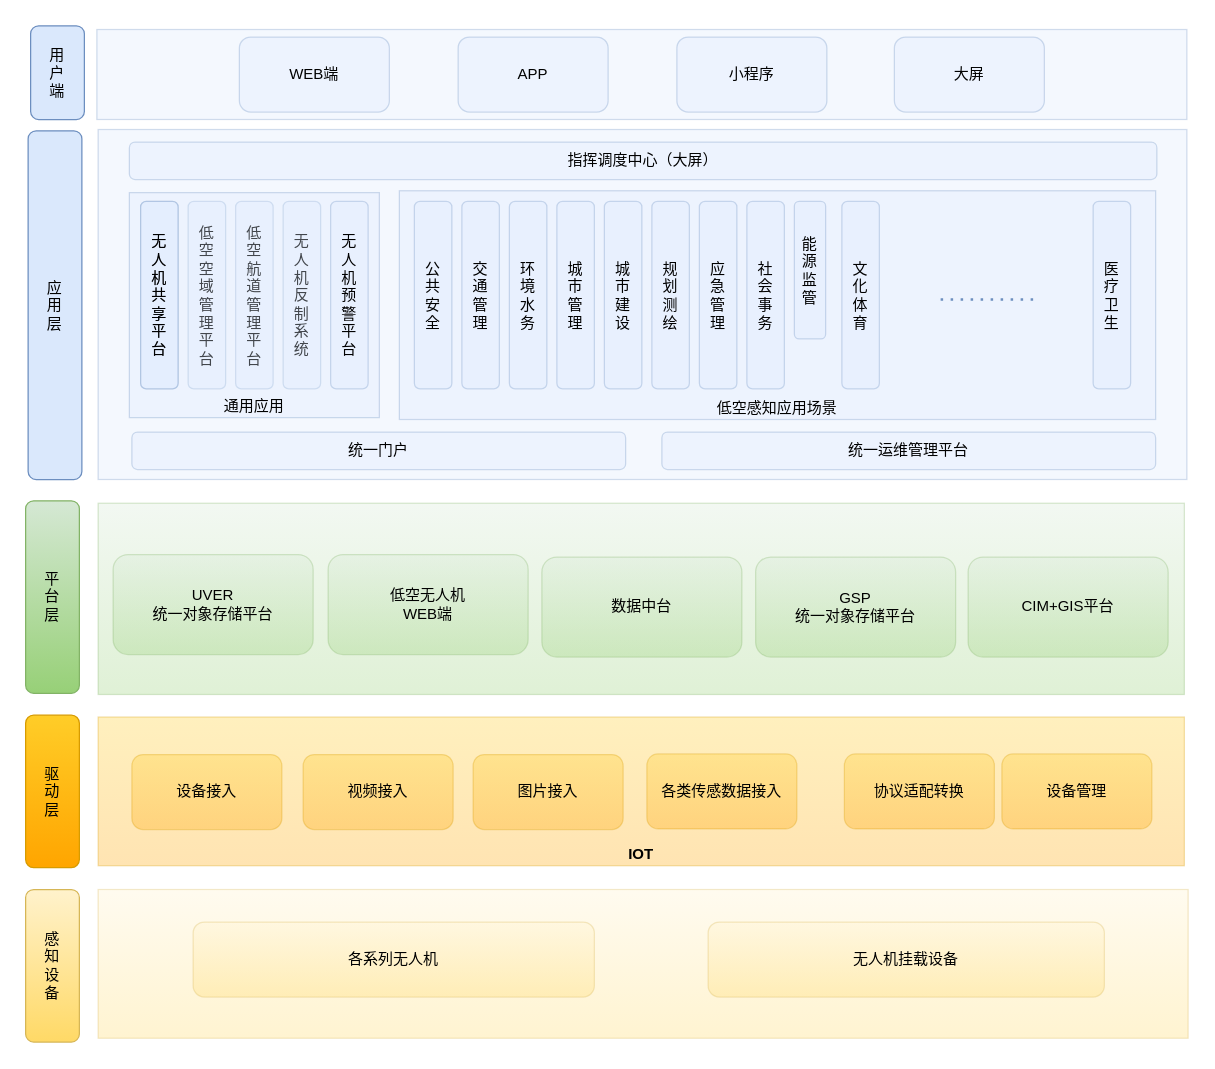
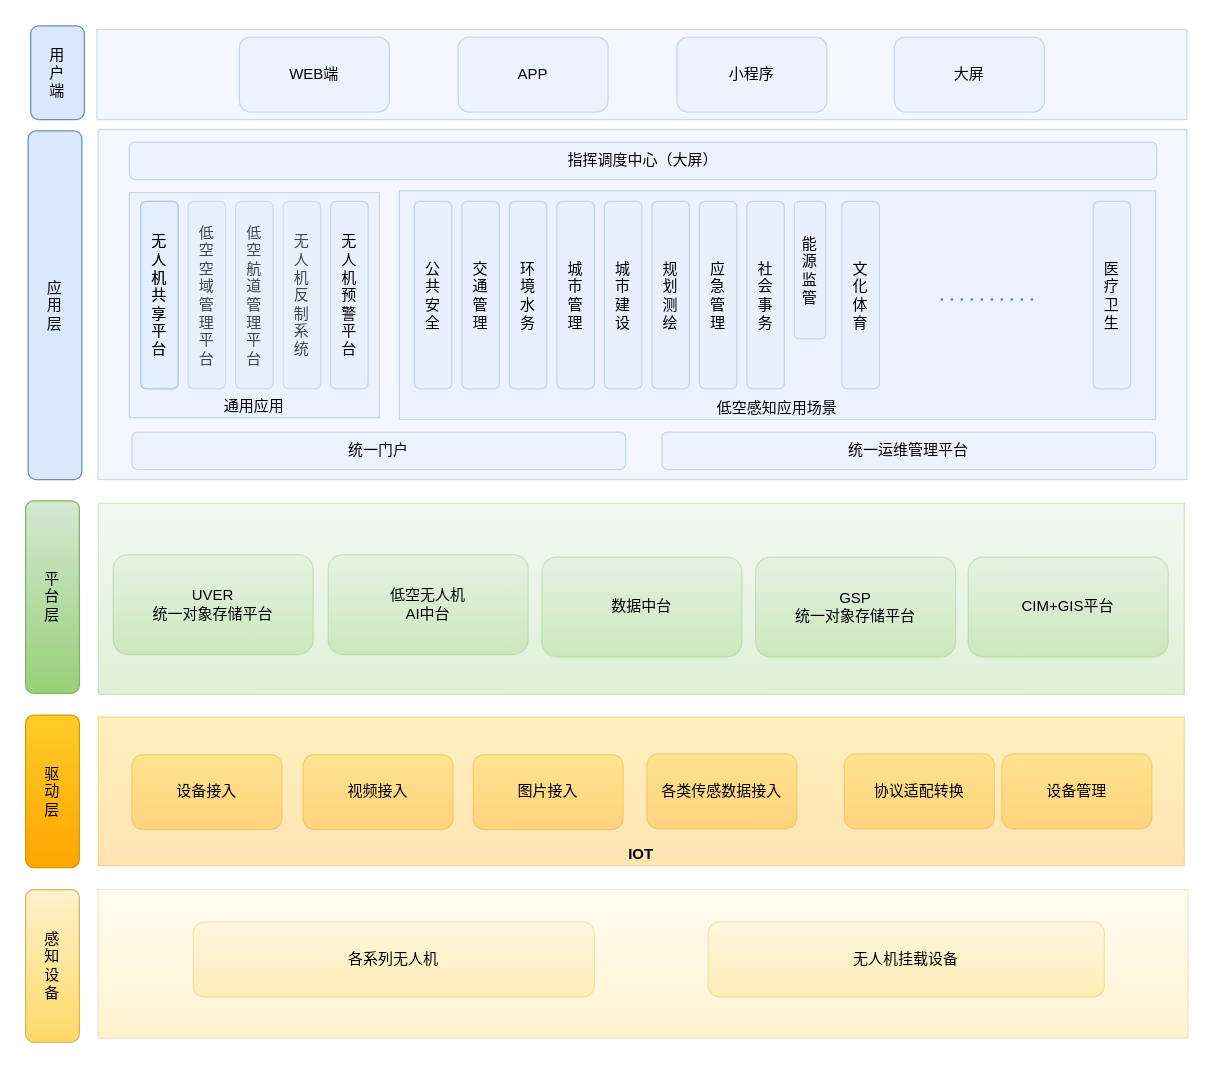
  <mxCell id="0" />
  <mxCell id="1" parent="0" />
  <mxCell id="2" value="" style="rounded=0;whiteSpace=wrap;html=1;verticalAlign=bottom;opacity=30;fillColor=#d5e8d4;gradientColor=#97d077;strokeColor=#82b366;" parent="1" vertex="1"><mxGeometry x="78" y="402" width="869" height="153" as="geometry" /></mxCell>
  <mxCell id="3" value="感&lt;br&gt;知&lt;br&gt;设&lt;br&gt;备" style="rounded=1;whiteSpace=wrap;html=1;fillColor=#fff2cc;strokeColor=#d6b656;gradientColor=#ffd966;" parent="1" vertex="1"><mxGeometry x="20" y="711" width="43" height="122" as="geometry" /></mxCell>
  <mxCell id="4" value="" style="rounded=0;whiteSpace=wrap;html=1;glass=0;opacity=30;fillColor=#fff2cc;strokeColor=#d6b656;gradientColor=#ffd966;" parent="1" vertex="1"><mxGeometry x="78" y="711" width="872" height="119" as="geometry" /></mxCell>
  <mxCell id="5" value="驱&lt;br&gt;动&lt;br&gt;层" style="rounded=1;whiteSpace=wrap;html=1;fillColor=#ffcd28;strokeColor=#d79b00;gradientColor=#ffa500;" parent="1" vertex="1"><mxGeometry x="20" y="571.5" width="43" height="122" as="geometry" /></mxCell>
  <mxCell id="6" value="各系列无人机" style="rounded=1;whiteSpace=wrap;html=1;opacity=30;fillColor=#fff2cc;strokeColor=#d6b656;gradientColor=#ffd966;" parent="1" vertex="1"><mxGeometry x="154" y="737" width="321" height="60" as="geometry" /></mxCell>
  <mxCell id="7" value="无人机挂载设备" style="rounded=1;whiteSpace=wrap;html=1;opacity=30;fillColor=#fff2cc;strokeColor=#d6b656;gradientColor=#ffd966;" parent="1" vertex="1"><mxGeometry x="566" y="737" width="317" height="60" as="geometry" /></mxCell>
  <mxCell id="8" value="&lt;b&gt;IOT&lt;/b&gt;" style="rounded=0;whiteSpace=wrap;html=1;verticalAlign=bottom;opacity=30;fillColor=#ffcd28;gradientColor=#ffa500;strokeColor=#d79b00;" parent="1" vertex="1"><mxGeometry x="78" y="573" width="869" height="119" as="geometry" /></mxCell>
  <mxCell id="9" value="平&lt;br&gt;台&lt;br&gt;层" style="rounded=1;whiteSpace=wrap;html=1;fillColor=#d5e8d4;strokeColor=#82b366;gradientColor=#97d077;" parent="1" vertex="1"><mxGeometry x="20" y="400" width="43" height="154" as="geometry" /></mxCell>
  <mxCell id="10" value="设备接入" style="rounded=1;whiteSpace=wrap;html=1;opacity=30;fillColor=#ffcd28;gradientColor=#ffa500;strokeColor=#d79b00;" parent="1" vertex="1"><mxGeometry x="105" y="603" width="120" height="60" as="geometry" /></mxCell>
  <mxCell id="11" value="协议适配转换" style="rounded=1;whiteSpace=wrap;html=1;opacity=30;fillColor=#ffcd28;gradientColor=#ffa500;strokeColor=#d79b00;" parent="1" vertex="1"><mxGeometry x="675" y="602.5" width="120" height="60" as="geometry" /></mxCell>
  <mxCell id="12" value="视频接入" style="rounded=1;whiteSpace=wrap;html=1;opacity=30;fillColor=#ffcd28;gradientColor=#ffa500;strokeColor=#d79b00;" parent="1" vertex="1"><mxGeometry x="242" y="603" width="120" height="60" as="geometry" /></mxCell>
  <mxCell id="13" value="各类传感数据接入" style="rounded=1;whiteSpace=wrap;html=1;opacity=30;fillColor=#ffcd28;gradientColor=#ffa500;strokeColor=#d79b00;" parent="1" vertex="1"><mxGeometry x="517" y="602.5" width="120" height="60" as="geometry" /></mxCell>
  <mxCell id="14" value="图片接入" style="rounded=1;whiteSpace=wrap;html=1;opacity=30;fillColor=#ffcd28;gradientColor=#ffa500;strokeColor=#d79b00;" parent="1" vertex="1"><mxGeometry x="378" y="603" width="120" height="60" as="geometry" /></mxCell>
  <mxCell id="15" value="设备管理" style="rounded=1;whiteSpace=wrap;html=1;opacity=30;fillColor=#ffcd28;gradientColor=#ffa500;strokeColor=#d79b00;" parent="1" vertex="1"><mxGeometry x="801" y="602.5" width="120" height="60" as="geometry" /></mxCell>
  <mxCell id="16" value="GSP&lt;br&gt;统一对象存储平台" style="rounded=1;whiteSpace=wrap;html=1;opacity=30;fillColor=#d5e8d4;gradientColor=#97d077;strokeColor=#82b366;" parent="1" vertex="1"><mxGeometry x="604" y="445" width="160" height="80" as="geometry" /></mxCell>
  <mxCell id="17" value="UVER&lt;br&gt;统一对象存储平台" style="rounded=1;whiteSpace=wrap;html=1;opacity=30;fillColor=#d5e8d4;gradientColor=#97d077;strokeColor=#82b366;" parent="1" vertex="1"><mxGeometry x="90" y="443" width="160" height="80" as="geometry" /></mxCell>
  <mxCell id="18" value="应&lt;br&gt;用&lt;br&gt;层" style="rounded=1;whiteSpace=wrap;html=1;fillColor=#dae8fc;strokeColor=#6c8ebf;" parent="1" vertex="1"><mxGeometry x="22" y="104" width="43" height="279" as="geometry" /></mxCell>
  <mxCell id="19" value="" style="rounded=0;whiteSpace=wrap;html=1;verticalAlign=bottom;opacity=30;fillColor=#dae8fc;strokeColor=#6c8ebf;" parent="1" vertex="1"><mxGeometry x="78" y="103" width="871" height="280" as="geometry" /></mxCell>
  <mxCell id="20" value="统一门户" style="rounded=1;whiteSpace=wrap;html=1;opacity=30;fillColor=#dae8fc;strokeColor=#6c8ebf;" parent="1" vertex="1"><mxGeometry x="105" y="345" width="395" height="30" as="geometry" /></mxCell>
  <mxCell id="21" value="统一运维管理平台" style="rounded=1;whiteSpace=wrap;html=1;opacity=30;fillColor=#dae8fc;strokeColor=#6c8ebf;" parent="1" vertex="1"><mxGeometry x="529" y="345" width="395" height="30" as="geometry" /></mxCell>
  <mxCell id="22" value="无&lt;br&gt;人&lt;br&gt;机&lt;br&gt;共&lt;br&gt;享&lt;br&gt;平&lt;br&gt;台" style="rounded=1;whiteSpace=wrap;html=1;opacity=30;fillColor=#dae8fc;strokeColor=#6c8ebf;" parent="1" vertex="1"><mxGeometry x="112" y="160.5" width="30" height="150" as="geometry" /></mxCell>
  <mxCell id="23" value="低&lt;br&gt;空&lt;br&gt;空&lt;br&gt;域&lt;br&gt;管&lt;br&gt;理&lt;br&gt;平&lt;br&gt;台" style="rounded=1;whiteSpace=wrap;html=1;opacity=30;fillColor=#dae8fc;strokeColor=#6c8ebf;" parent="1" vertex="1"><mxGeometry x="150" y="160.5" width="30" height="150" as="geometry" /></mxCell>
  <mxCell id="24" value="低&lt;br&gt;空&lt;br&gt;航&lt;br&gt;道&lt;br&gt;管&lt;br&gt;理&lt;br&gt;平&lt;br&gt;台" style="rounded=1;whiteSpace=wrap;html=1;opacity=30;fillColor=#dae8fc;strokeColor=#6c8ebf;" parent="1" vertex="1"><mxGeometry x="188" y="160.5" width="30" height="150" as="geometry" /></mxCell>
  <mxCell id="25" value="无&lt;br&gt;人&lt;br&gt;机&lt;br&gt;反&lt;br&gt;制&lt;br&gt;系&lt;br&gt;统" style="rounded=1;whiteSpace=wrap;html=1;opacity=30;fillColor=#dae8fc;strokeColor=#6c8ebf;" parent="1" vertex="1"><mxGeometry x="226" y="160.5" width="30" height="150" as="geometry" /></mxCell>
- <mxCell id="26" value="低空无人机&lt;br&gt;WEB端" style="rounded=1;whiteSpace=wrap;html=1;opacity=30;fillColor=#d5e8d4;gradientColor=#97d077;strokeColor=#82b366;" parent="1" vertex="1"><mxGeometry x="262" y="443" width="160" height="80" as="geometry" /></mxCell>
+ <mxCell id="26" value="低空无人机&lt;br&gt;AI中台" style="rounded=1;whiteSpace=wrap;html=1;opacity=30;fillColor=#d5e8d4;gradientColor=#97d077;strokeColor=#82b366;" parent="1" vertex="1"><mxGeometry x="262" y="443" width="160" height="80" as="geometry" /></mxCell>
  <mxCell id="27" value="数据中台" style="rounded=1;whiteSpace=wrap;html=1;opacity=30;fillColor=#d5e8d4;gradientColor=#97d077;strokeColor=#82b366;" parent="1" vertex="1"><mxGeometry x="433" y="445" width="160" height="80" as="geometry" /></mxCell>
  <mxCell id="28" value="CIM+GIS平台" style="rounded=1;whiteSpace=wrap;html=1;opacity=30;fillColor=#d5e8d4;gradientColor=#97d077;strokeColor=#82b366;" parent="1" vertex="1"><mxGeometry x="774" y="445" width="160" height="80" as="geometry" /></mxCell>
  <mxCell id="29" value="指挥调度中心（大屏）" style="rounded=1;whiteSpace=wrap;html=1;opacity=30;fillColor=#dae8fc;strokeColor=#6c8ebf;" parent="1" vertex="1"><mxGeometry x="103" y="113" width="822" height="30" as="geometry" /></mxCell>
  <mxCell id="30" value="用&lt;br&gt;户&lt;br&gt;端" style="rounded=1;whiteSpace=wrap;html=1;fillColor=#dae8fc;strokeColor=#6c8ebf;" parent="1" vertex="1"><mxGeometry x="24" y="20" width="43" height="75" as="geometry" /></mxCell>
  <mxCell id="31" value="" style="rounded=0;whiteSpace=wrap;html=1;glass=0;opacity=30;fillColor=#dae8fc;strokeColor=#6c8ebf;" parent="1" vertex="1"><mxGeometry x="77" y="23" width="872" height="72" as="geometry" /></mxCell>
  <mxCell id="32" value="通用应用" style="rounded=0;whiteSpace=wrap;html=1;opacity=30;verticalAlign=bottom;fillColor=#dae8fc;strokeColor=#6c8ebf;" parent="1" vertex="1"><mxGeometry x="103" y="153.5" width="200" height="180" as="geometry" /></mxCell>
  <mxCell id="33" value="WEB端" style="rounded=1;whiteSpace=wrap;html=1;opacity=30;fillColor=#dae8fc;strokeColor=#6c8ebf;" parent="1" vertex="1"><mxGeometry x="191" y="29" width="120" height="60" as="geometry" /></mxCell>
  <mxCell id="34" value="APP" style="rounded=1;whiteSpace=wrap;html=1;opacity=30;fillColor=#dae8fc;strokeColor=#6c8ebf;" parent="1" vertex="1"><mxGeometry x="366" y="29" width="120" height="60" as="geometry" /></mxCell>
  <mxCell id="35" value="小程序" style="rounded=1;whiteSpace=wrap;html=1;opacity=30;fillColor=#dae8fc;strokeColor=#6c8ebf;" parent="1" vertex="1"><mxGeometry x="541" y="29" width="120" height="60" as="geometry" /></mxCell>
  <mxCell id="36" value="大屏" style="rounded=1;whiteSpace=wrap;html=1;opacity=30;fillColor=#dae8fc;strokeColor=#6c8ebf;" parent="1" vertex="1"><mxGeometry x="715" y="29" width="120" height="60" as="geometry" /></mxCell>
  <mxCell id="37" value="无&lt;br&gt;人&lt;br&gt;机&lt;br&gt;预&lt;br&gt;警&lt;br&gt;平&lt;br&gt;台" style="rounded=1;whiteSpace=wrap;html=1;opacity=30;fillColor=#dae8fc;strokeColor=#6c8ebf;" parent="1" vertex="1"><mxGeometry x="264" y="160.5" width="30" height="150" as="geometry" /></mxCell>
  <mxCell id="38" value="低空感知应用场景" style="rounded=0;whiteSpace=wrap;html=1;opacity=30;verticalAlign=bottom;fillColor=#dae8fc;strokeColor=#6c8ebf;" parent="1" vertex="1"><mxGeometry x="319" y="152" width="605" height="183" as="geometry" /></mxCell>
  <mxCell id="39" value="无&lt;br&gt;人&lt;br&gt;机&lt;br&gt;共&lt;br&gt;享&lt;br&gt;平&lt;br&gt;台" style="rounded=1;whiteSpace=wrap;html=1;opacity=30;fillColor=#dae8fc;strokeColor=#6c8ebf;" parent="1" vertex="1"><mxGeometry x="112" y="160.5" width="30" height="150" as="geometry" /></mxCell>
  <mxCell id="40" value="交&lt;br&gt;通&lt;br&gt;管&lt;br&gt;理" style="rounded=1;whiteSpace=wrap;html=1;opacity=30;fillColor=#dae8fc;strokeColor=#6c8ebf;" parent="1" vertex="1"><mxGeometry x="369" y="160.5" width="30" height="150" as="geometry" /></mxCell>
  <mxCell id="41" value="环&lt;br&gt;境&lt;br&gt;水&lt;br&gt;务" style="rounded=1;whiteSpace=wrap;html=1;opacity=30;fillColor=#dae8fc;strokeColor=#6c8ebf;" parent="1" vertex="1"><mxGeometry x="407" y="160.5" width="30" height="150" as="geometry" /></mxCell>
  <mxCell id="42" value="城&lt;br&gt;市&lt;br&gt;管&lt;br&gt;理" style="rounded=1;whiteSpace=wrap;html=1;opacity=30;fillColor=#dae8fc;strokeColor=#6c8ebf;" parent="1" vertex="1"><mxGeometry x="445" y="160.5" width="30" height="150" as="geometry" /></mxCell>
  <mxCell id="43" value="城&lt;br&gt;市&lt;br&gt;建&lt;br&gt;设" style="rounded=1;whiteSpace=wrap;html=1;opacity=30;fillColor=#dae8fc;strokeColor=#6c8ebf;" parent="1" vertex="1"><mxGeometry x="483" y="160.5" width="30" height="150" as="geometry" /></mxCell>
  <mxCell id="44" value="公&lt;br&gt;共&lt;br&gt;安&lt;br&gt;全" style="rounded=1;whiteSpace=wrap;html=1;opacity=30;fillColor=#dae8fc;strokeColor=#6c8ebf;" parent="1" vertex="1"><mxGeometry x="331" y="160.5" width="30" height="150" as="geometry" /></mxCell>
  <mxCell id="45" value="应&lt;br&gt;急&lt;br&gt;管&lt;br&gt;理" style="rounded=1;whiteSpace=wrap;html=1;opacity=30;fillColor=#dae8fc;strokeColor=#6c8ebf;" parent="1" vertex="1"><mxGeometry x="559" y="160.5" width="30" height="150" as="geometry" /></mxCell>
  <mxCell id="46" value="社&lt;br&gt;会&lt;br&gt;事&lt;br&gt;务" style="rounded=1;whiteSpace=wrap;html=1;opacity=30;fillColor=#dae8fc;strokeColor=#6c8ebf;" parent="1" vertex="1"><mxGeometry x="597" y="160.5" width="30" height="150" as="geometry" /></mxCell>
  <mxCell id="47" value="能&lt;br&gt;源&lt;br&gt;监&lt;br&gt;管" style="rounded=1;whiteSpace=wrap;html=1;opacity=30;fillColor=#dae8fc;strokeColor=#6c8ebf;" parent="1" vertex="1"><mxGeometry x="635" y="160.5" width="25" height="110" as="geometry" /></mxCell>
  <mxCell id="48" value="文&lt;br&gt;化&lt;br&gt;体&lt;br&gt;育" style="rounded=1;whiteSpace=wrap;html=1;opacity=30;fillColor=#dae8fc;strokeColor=#6c8ebf;" parent="1" vertex="1"><mxGeometry x="673" y="160.5" width="30" height="150" as="geometry" /></mxCell>
  <mxCell id="49" value="规&lt;br&gt;划&lt;br&gt;测&lt;br&gt;绘" style="rounded=1;whiteSpace=wrap;html=1;opacity=30;fillColor=#dae8fc;strokeColor=#6c8ebf;" parent="1" vertex="1"><mxGeometry x="521" y="160.5" width="30" height="150" as="geometry" /></mxCell>
  <mxCell id="50" value="医&lt;br&gt;疗&lt;br&gt;卫&lt;br&gt;生" style="rounded=1;whiteSpace=wrap;html=1;opacity=30;fillColor=#dae8fc;strokeColor=#6c8ebf;" parent="1" vertex="1"><mxGeometry x="874" y="160.5" width="30" height="150" as="geometry" /></mxCell>
  <mxCell id="51" value="" style="endArrow=none;dashed=1;html=1;dashPattern=1 3;strokeWidth=2;rounded=0;fillColor=#dae8fc;strokeColor=#6c8ebf;" parent="1" edge="1"><mxGeometry width="50" height="50" relative="1" as="geometry"><mxPoint x="752" y="239" as="sourcePoint" /><mxPoint x="826" y="239" as="targetPoint" /></mxGeometry></mxCell>
